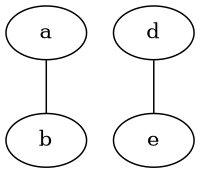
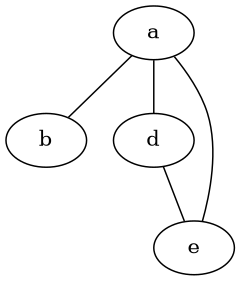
  strict graph {
    a
    b
    d
    e
    a -- b
+   a -- d
+   a -- e
    d -- e
  }
